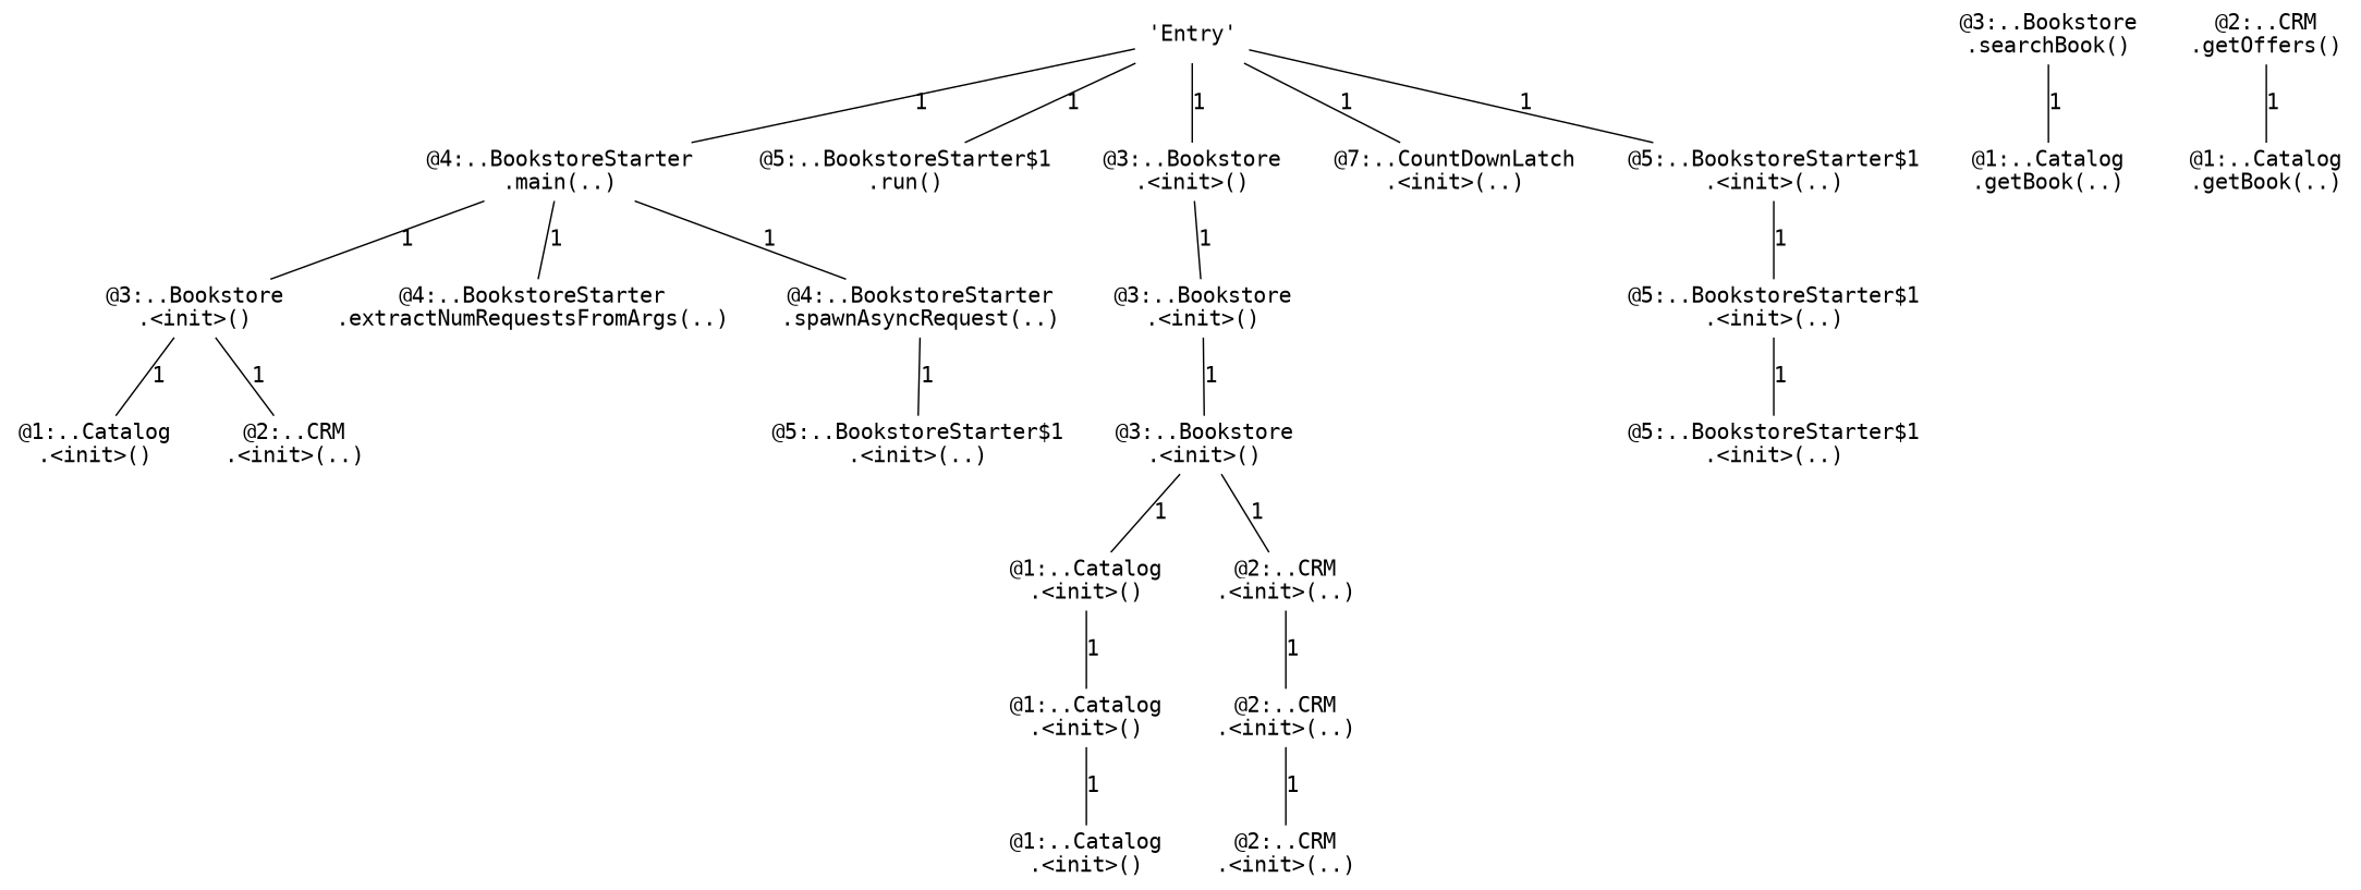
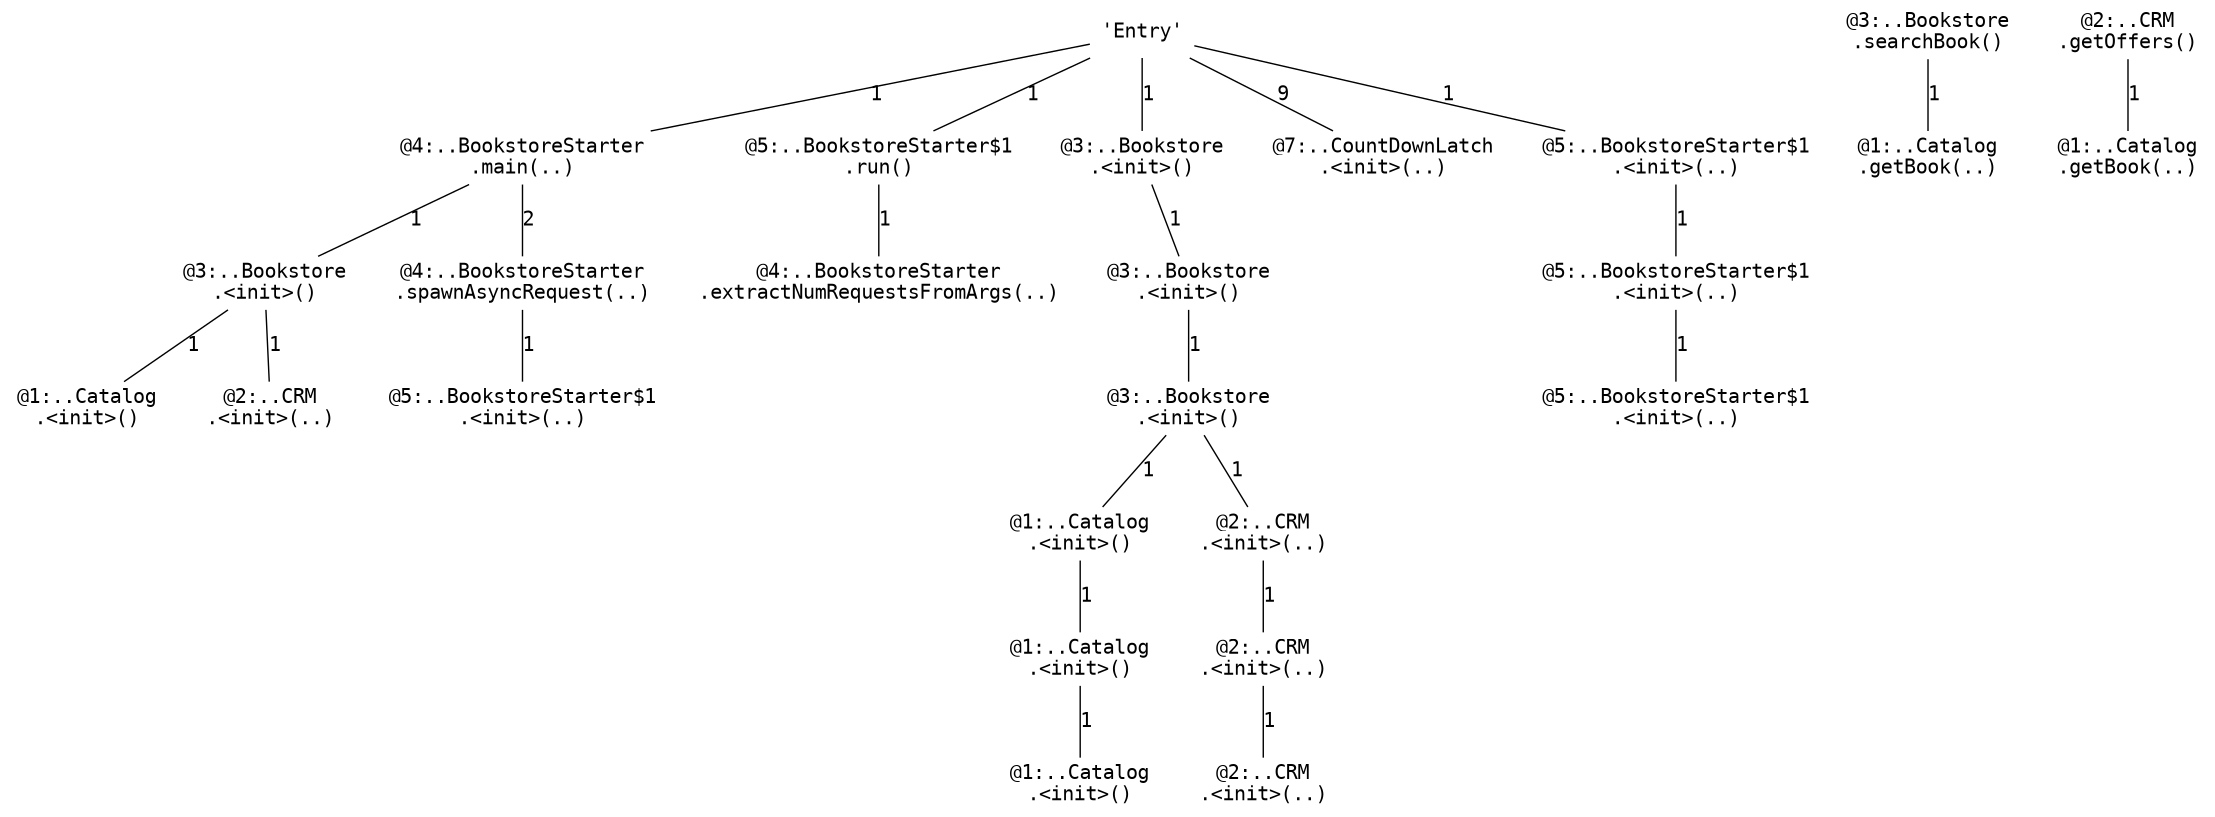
  digraph {
    fontname="DejaVu Sans Mono"
    node [fontname="DejaVu Sans Mono" shape=none]
    edge [arrowhead=none fontname="DejaVu Sans Mono" style=solid]
    n1 [label="'Entry'"]
    n2 [label="@4:..BookstoreStarter\n.main(..)"]
    n3 [label="@5:..BookstoreStarter$1\n.run()"]
    n4 [label="@3:..Bookstore\n.<init>()"]
    n5 [label="@7:..CountDownLatch\n.<init>(..)"]
    n6 [label="@5:..BookstoreStarter$1\n.<init>(..)"]
    n7 [label="@3:..Bookstore\n.<init>()"]
    n8 [label="@4:..BookstoreStarter\n.extractNumRequestsFromArgs(..)"]
    n9 [label="@4:..BookstoreStarter\n.spawnAsyncRequest(..)"]
    n10 [label="@3:..Bookstore\n.<init>()"]
    n11 [label="@5:..BookstoreStarter$1\n.<init>(..)"]
    n12 [label="@1:..Catalog\n.<init>()"]
    n13 [label="@2:..CRM\n.<init>(..)"]
    n14 [label="@5:..BookstoreStarter$1\n.<init>(..)"]
    n15 [label="@3:..Bookstore\n.searchBook()"]
    n16 [label="@1:..Catalog\n.getBook(..)"]
    n17 [label="@2:..CRM\n.getOffers()"]
    n18 [label="@1:..Catalog\n.getBook(..)"]
    n19 [label="@3:..Bookstore\n.<init>()"]
    n20 [label="@1:..Catalog\n.<init>()"]
    n21 [label="@2:..CRM\n.<init>(..)"]
    n22 [label="@1:..Catalog\n.<init>()"]
    n23 [label="@2:..CRM\n.<init>(..)"]
    n24 [label="@1:..Catalog\n.<init>()"]
    n25 [label="@2:..CRM\n.<init>(..)"]
    n26 [label="@5:..BookstoreStarter$1\n.<init>(..)"]
    n1 -> n2 [label=1]
    n1 -> n3 [label=1]
    n1 -> n4 [label=1]
-   n1 -> n5 [label=1]
+   n1 -> n5 [label=9]
    n1 -> n6 [label=1]
    n2 -> n7 [label=1]
-   n2 -> n8 [label=1]
-   n2 -> n9 [label=1]
+   n3 -> n8 [label=1]
+   n2 -> n9 [label=2]
    n4 -> n10 [label=1]
    n6 -> n11 [label=1]
    n7 -> n12 [label=1]
    n7 -> n13 [label=1]
    n9 -> n14 [label=1]
    n10 -> n19 [label=1]
    n11 -> n26 [label=1]
    n15 -> n16 [label=1]
    n17 -> n18 [label=1]
    n19 -> n20 [label=1]
    n19 -> n21 [label=1]
    n20 -> n22 [label=1]
    n21 -> n23 [label=1]
    n22 -> n24 [label=1]
    n23 -> n25 [label=1]
  }
